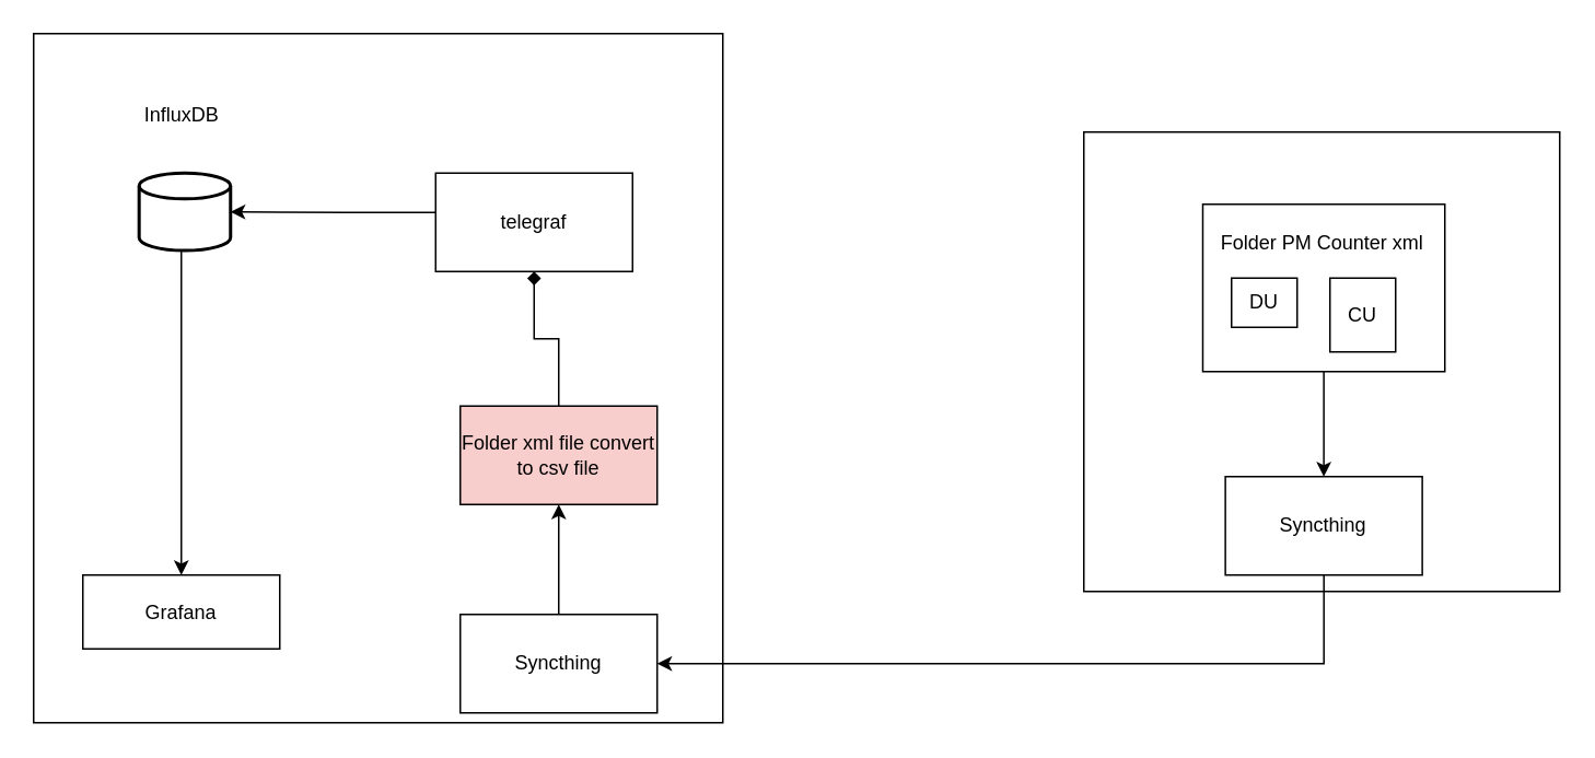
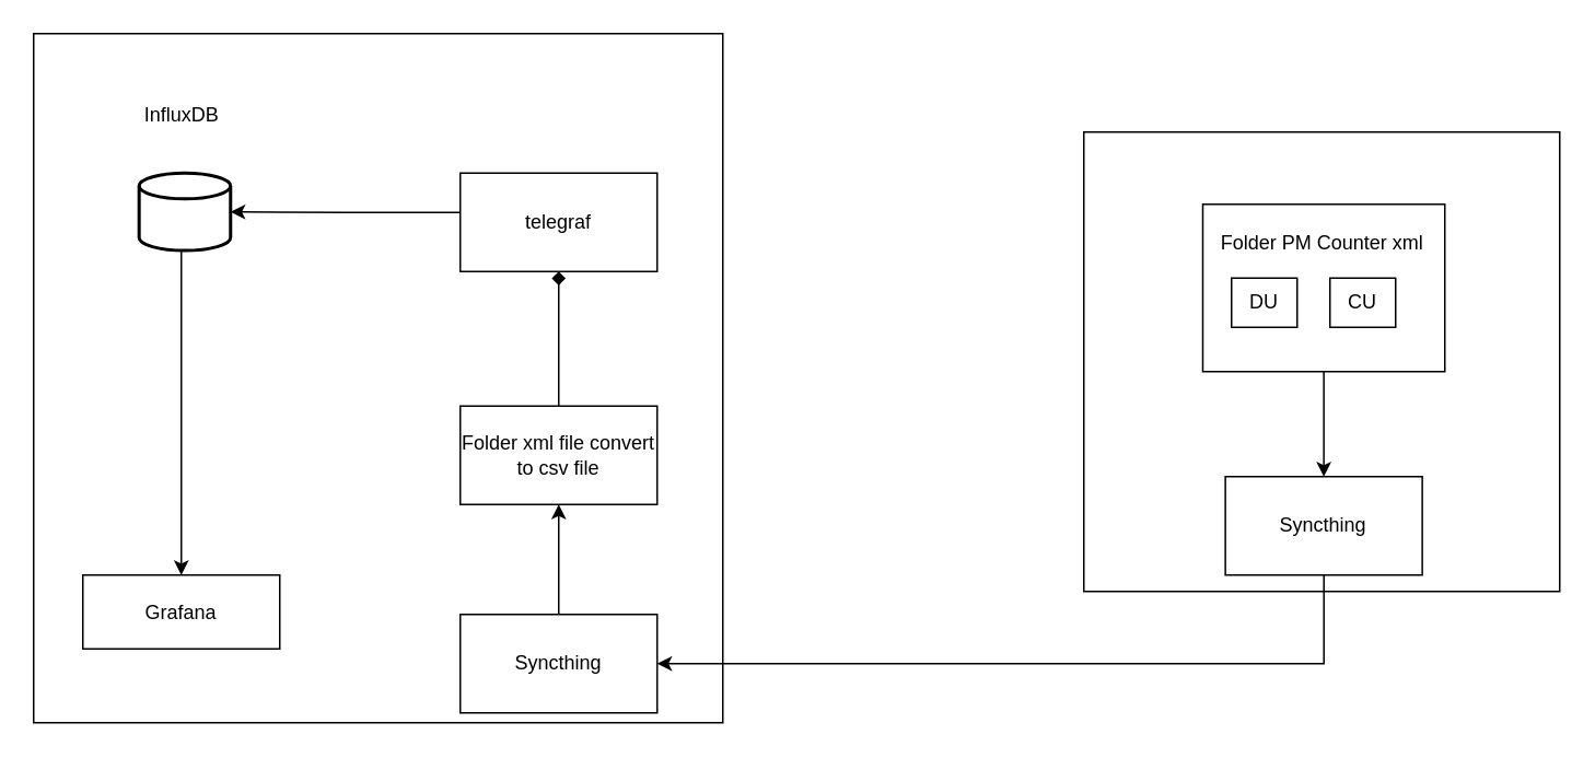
  <mxCell id="0" />
  <mxCell id="1" parent="0" />
  <mxCell id="2" value="" style="group" parent="1" vertex="1" connectable="0"><mxGeometry x="30" y="20" width="420" height="420" as="geometry" /></mxCell>
  <mxCell id="3" value="" style="whiteSpace=wrap;html=1;aspect=fixed;" parent="2" vertex="1"><mxGeometry x="-10" width="420" height="420" as="geometry" /></mxCell>
  <mxCell id="4" value="Grafana" style="rounded=0;whiteSpace=wrap;html=1;" parent="2" vertex="1"><mxGeometry x="20" y="330" width="120" height="45" as="geometry" /></mxCell>
  <mxCell id="5" style="edgeStyle=orthogonalEdgeStyle;rounded=0;orthogonalLoop=1;jettySize=auto;html=1;entryX=1;entryY=0.5;entryDx=0;entryDy=0;entryPerimeter=0;" parent="2" source="6" target="11" edge="1"><mxGeometry relative="1" as="geometry"><Array as="points"><mxPoint x="180" y="109" /><mxPoint x="180" y="109" /></Array></mxGeometry></mxCell>
- <mxCell id="6" value="telegraf" style="rounded=0;whiteSpace=wrap;html=1;" parent="2" vertex="1"><mxGeometry x="235" y="85" width="120" height="60" as="geometry" /></mxCell>
+ <mxCell id="6" value="telegraf" style="rounded=0;whiteSpace=wrap;html=1;" parent="2" vertex="1"><mxGeometry x="250" y="85" width="120" height="60" as="geometry" /></mxCell>
  <mxCell id="7" style="edgeStyle=orthogonalEdgeStyle;rounded=0;orthogonalLoop=1;jettySize=auto;html=1;entryX=0.5;entryY=1;entryDx=0;entryDy=0;endArrow=diamond;" parent="2" source="8" target="6" edge="1"><mxGeometry relative="1" as="geometry" /></mxCell>
- <mxCell id="8" value="Folder xml file convert to csv file" style="rounded=0;whiteSpace=wrap;html=1;fillColor=#f8cecc;" parent="2" vertex="1"><mxGeometry x="250" y="227" width="120" height="60" as="geometry" /></mxCell>
+ <mxCell id="8" value="Folder xml file convert to csv file" style="rounded=0;whiteSpace=wrap;html=1;" parent="2" vertex="1"><mxGeometry x="250" y="227" width="120" height="60" as="geometry" /></mxCell>
  <mxCell id="9" value="InfluxDB" style="text;html=1;align=center;verticalAlign=middle;resizable=0;points=[];autosize=1;strokeColor=none;fillColor=none;" parent="2" vertex="1"><mxGeometry x="45" y="35" width="70" height="30" as="geometry" /></mxCell>
  <mxCell id="10" value="" style="group" parent="2" vertex="1" connectable="0"><mxGeometry x="45" y="85" width="65" height="85" as="geometry" /></mxCell>
  <mxCell id="11" value="" style="strokeWidth=2;html=1;shape=mxgraph.flowchart.database;whiteSpace=wrap;container=0;" parent="10" vertex="1"><mxGeometry x="9.286" width="55.714" height="47.222" as="geometry" /></mxCell>
  <mxCell id="12" style="edgeStyle=orthogonalEdgeStyle;rounded=0;orthogonalLoop=1;jettySize=auto;html=1;" parent="2" source="11" target="4" edge="1"><mxGeometry relative="1" as="geometry"><Array as="points"><mxPoint x="80" y="200" /><mxPoint x="80" y="200" /></Array></mxGeometry></mxCell>
  <mxCell id="13" style="edgeStyle=orthogonalEdgeStyle;rounded=0;orthogonalLoop=1;jettySize=auto;html=1;entryX=0.5;entryY=1;entryDx=0;entryDy=0;" edge="1" parent="2" source="14" target="8"><mxGeometry relative="1" as="geometry" /></mxCell>
  <mxCell id="14" value="Syncthing" style="rounded=0;whiteSpace=wrap;html=1;" parent="2" vertex="1"><mxGeometry x="250" y="354" width="120" height="60" as="geometry" /></mxCell>
  <mxCell id="15" value="" style="group" parent="1" vertex="1" connectable="0"><mxGeometry x="660" y="80" width="290" height="280" as="geometry" /></mxCell>
  <mxCell id="16" value="" style="rounded=0;whiteSpace=wrap;html=1;" parent="15" vertex="1"><mxGeometry width="290" height="280" as="geometry" /></mxCell>
  <mxCell id="17" value="" style="group" vertex="1" connectable="0" parent="15"><mxGeometry x="70" y="44" width="150" height="102" as="geometry" /></mxCell>
  <mxCell id="18" value="" style="rounded=0;whiteSpace=wrap;html=1;" parent="17" vertex="1"><mxGeometry x="2.5" width="147.5" height="102" as="geometry" /></mxCell>
  <mxCell id="19" value="Folder PM Counter xml" style="text;html=1;align=center;verticalAlign=middle;resizable=0;points=[];autosize=1;strokeColor=none;fillColor=none;" parent="17" vertex="1"><mxGeometry y="9" width="150" height="30" as="geometry" /></mxCell>
  <mxCell id="20" value="DU" style="rounded=0;whiteSpace=wrap;html=1;" parent="17" vertex="1"><mxGeometry x="20" y="45" width="40" height="30" as="geometry" /></mxCell>
- <mxCell id="21" value="CU" style="rounded=0;whiteSpace=wrap;html=1;" parent="17" vertex="1"><mxGeometry x="80" y="45" width="40" height="45" as="geometry" /></mxCell>
+ <mxCell id="21" value="CU" style="rounded=0;whiteSpace=wrap;html=1;" parent="17" vertex="1"><mxGeometry x="80" y="45" width="40" height="30" as="geometry" /></mxCell>
  <mxCell id="22" value="Syncthing" style="rounded=0;whiteSpace=wrap;html=1;" vertex="1" parent="15"><mxGeometry x="86.25" y="210" width="120" height="60" as="geometry" /></mxCell>
  <mxCell id="23" style="edgeStyle=orthogonalEdgeStyle;rounded=0;orthogonalLoop=1;jettySize=auto;html=1;exitX=0.5;exitY=1;exitDx=0;exitDy=0;entryX=0.5;entryY=0;entryDx=0;entryDy=0;" edge="1" parent="15" source="18" target="22"><mxGeometry relative="1" as="geometry" /></mxCell>
  <mxCell id="24" style="edgeStyle=orthogonalEdgeStyle;rounded=0;orthogonalLoop=1;jettySize=auto;html=1;entryX=1;entryY=0.5;entryDx=0;entryDy=0;" edge="1" parent="1" source="22" target="14"><mxGeometry relative="1" as="geometry"><Array as="points"><mxPoint x="806" y="404" /></Array></mxGeometry></mxCell>
